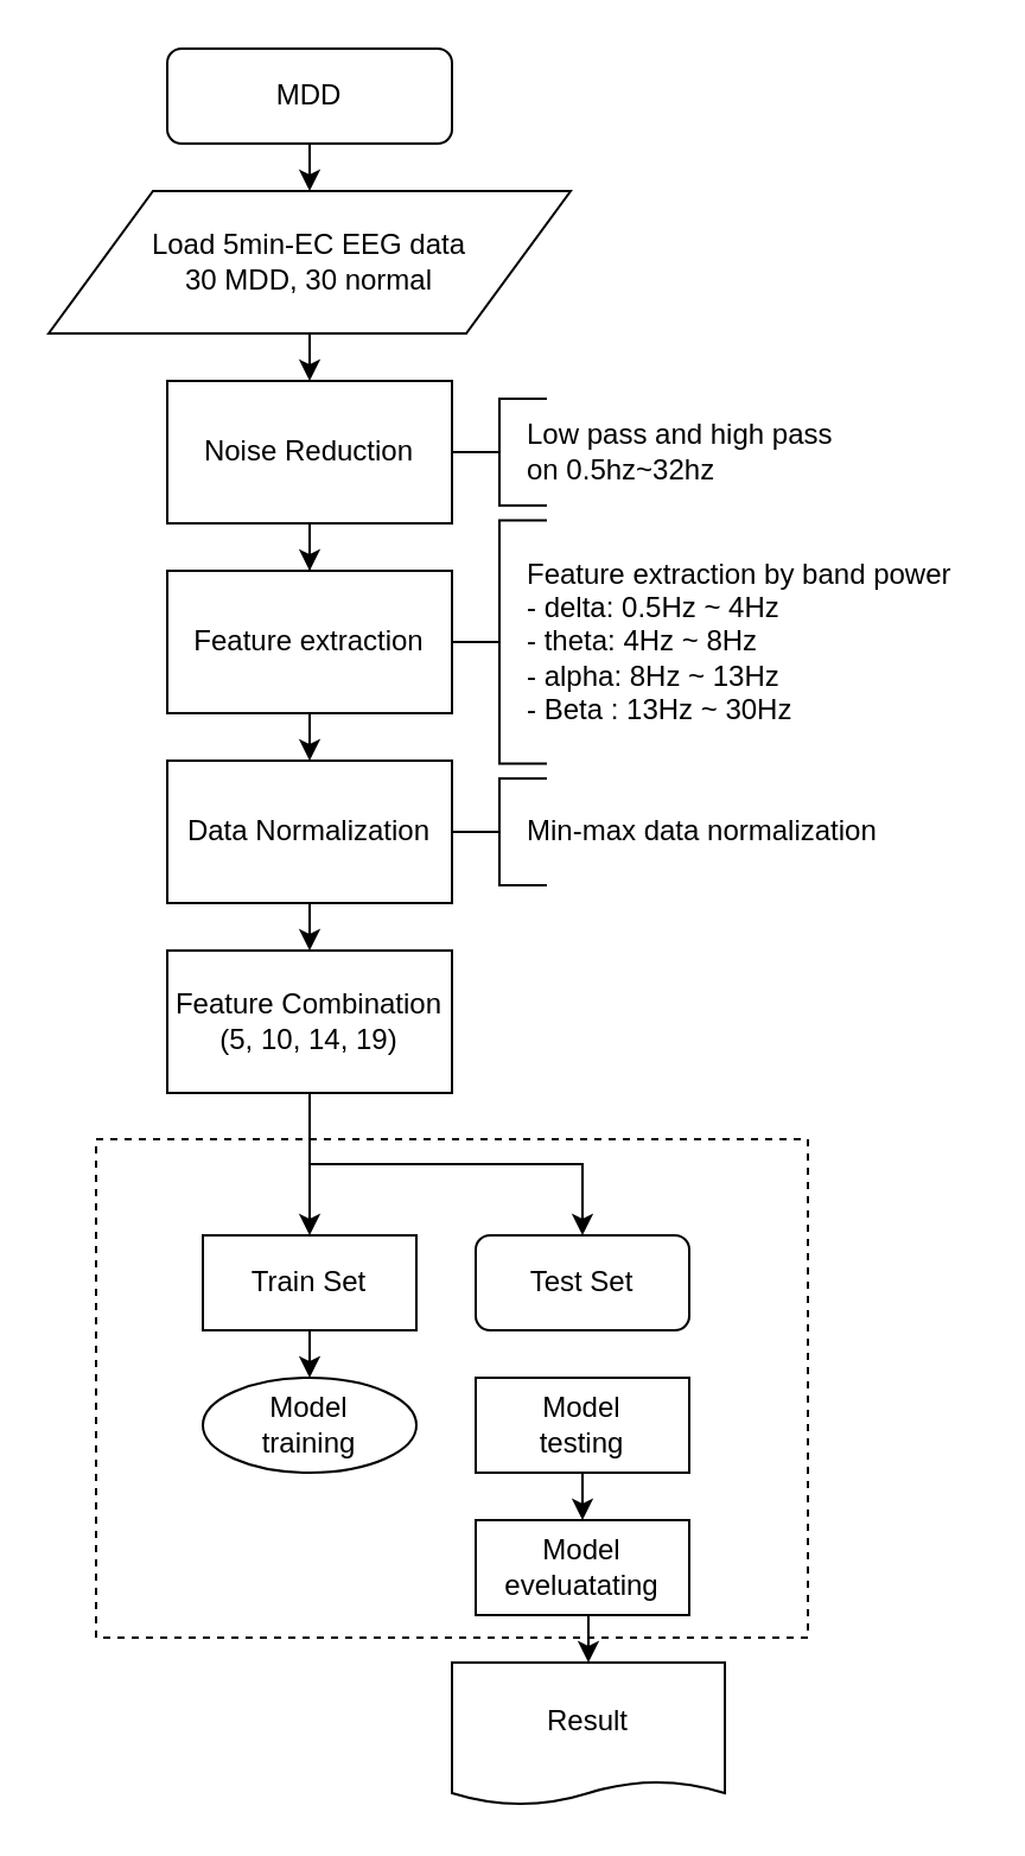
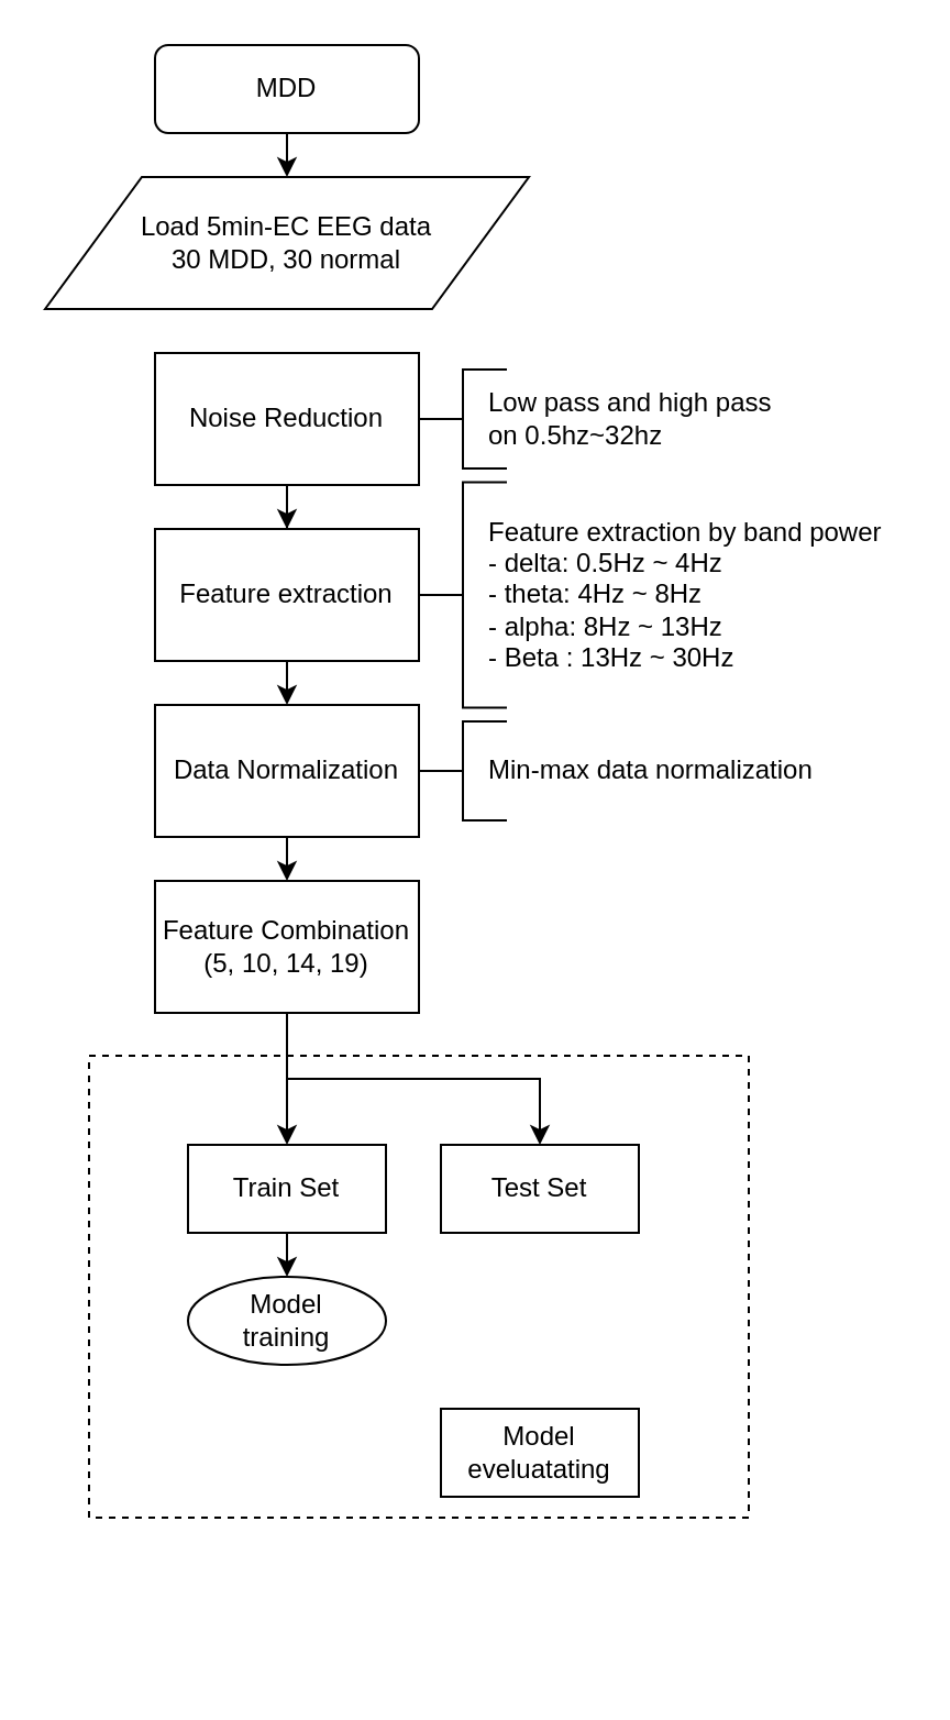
  <mxCell id="0" />
  <mxCell id="1" parent="0" />
  <mxCell id="2" value="" style="rounded=0;whiteSpace=wrap;html=1;dashed=1;" vertex="1" parent="1"><mxGeometry x="40" y="479.5" width="300" height="210" as="geometry" /></mxCell>
  <mxCell id="3" style="edgeStyle=orthogonalEdgeStyle;rounded=0;orthogonalLoop=1;jettySize=auto;html=1;exitX=0.5;exitY=1;exitDx=0;exitDy=0;entryX=0.5;entryY=0;entryDx=0;entryDy=0;" edge="1" parent="1" source="4" target="8"><mxGeometry relative="1" as="geometry" /></mxCell>
  <mxCell id="4" value="MDD" style="rounded=1;whiteSpace=wrap;html=1;fontSize=12;glass=0;strokeWidth=1;shadow=0;" parent="1" vertex="1"><mxGeometry x="70" y="20" width="120" height="40" as="geometry" /></mxCell>
  <mxCell id="5" style="edgeStyle=orthogonalEdgeStyle;rounded=0;orthogonalLoop=1;jettySize=auto;html=1;exitX=0.5;exitY=1;exitDx=0;exitDy=0;" edge="1" parent="1" source="6" target="10"><mxGeometry relative="1" as="geometry" /></mxCell>
  <mxCell id="6" value="Noise Reduction" style="rounded=0;whiteSpace=wrap;html=1;" vertex="1" parent="1"><mxGeometry x="70" y="160" width="120" height="60" as="geometry" /></mxCell>
- <mxCell id="7" style="edgeStyle=orthogonalEdgeStyle;rounded=0;orthogonalLoop=1;jettySize=auto;html=1;exitX=0.5;exitY=1;exitDx=0;exitDy=0;entryX=0.5;entryY=0;entryDx=0;entryDy=0;" edge="1" parent="1" source="8" target="6"><mxGeometry relative="1" as="geometry" /></mxCell>
  <mxCell id="8" value="Load 5min-EC EEG data&lt;br&gt;30 MDD, 30 normal" style="shape=parallelogram;perimeter=parallelogramPerimeter;whiteSpace=wrap;html=1;" vertex="1" parent="1"><mxGeometry x="20" y="80" width="220" height="60" as="geometry" /></mxCell>
  <mxCell id="9" style="edgeStyle=orthogonalEdgeStyle;rounded=0;orthogonalLoop=1;jettySize=auto;html=1;exitX=0.5;exitY=1;exitDx=0;exitDy=0;entryX=0.5;entryY=0;entryDx=0;entryDy=0;" edge="1" parent="1" source="10" target="12"><mxGeometry relative="1" as="geometry" /></mxCell>
  <mxCell id="10" value="Feature extraction" style="rounded=0;whiteSpace=wrap;html=1;" vertex="1" parent="1"><mxGeometry x="70" y="240" width="120" height="60" as="geometry" /></mxCell>
  <mxCell id="11" style="edgeStyle=orthogonalEdgeStyle;rounded=0;orthogonalLoop=1;jettySize=auto;html=1;exitX=0.5;exitY=1;exitDx=0;exitDy=0;entryX=0.5;entryY=0;entryDx=0;entryDy=0;" edge="1" parent="1" source="12" target="15"><mxGeometry relative="1" as="geometry" /></mxCell>
  <mxCell id="12" value="Data Normalization" style="rounded=0;whiteSpace=wrap;html=1;" vertex="1" parent="1"><mxGeometry x="70" y="320" width="120" height="60" as="geometry" /></mxCell>
  <mxCell id="13" style="edgeStyle=orthogonalEdgeStyle;rounded=0;orthogonalLoop=1;jettySize=auto;html=1;exitX=0.5;exitY=1;exitDx=0;exitDy=0;entryX=0.5;entryY=0;entryDx=0;entryDy=0;" edge="1" parent="1" source="15" target="17"><mxGeometry relative="1" as="geometry" /></mxCell>
  <mxCell id="14" style="edgeStyle=orthogonalEdgeStyle;rounded=0;orthogonalLoop=1;jettySize=auto;html=1;exitX=0.5;exitY=1;exitDx=0;exitDy=0;entryX=0.5;entryY=0;entryDx=0;entryDy=0;" edge="1" parent="1" source="15" target="18"><mxGeometry relative="1" as="geometry" /></mxCell>
  <mxCell id="15" value="Feature Combination&lt;br&gt;(5, 10, 14, 19)" style="rounded=0;whiteSpace=wrap;html=1;" vertex="1" parent="1"><mxGeometry x="70" y="400" width="120" height="60" as="geometry" /></mxCell>
  <mxCell id="16" style="edgeStyle=orthogonalEdgeStyle;rounded=0;orthogonalLoop=1;jettySize=auto;html=1;exitX=0.5;exitY=1;exitDx=0;exitDy=0;entryX=0.5;entryY=0;entryDx=0;entryDy=0;" edge="1" parent="1" source="17" target="19"><mxGeometry relative="1" as="geometry" /></mxCell>
  <mxCell id="17" value="Train Set" style="rounded=0;whiteSpace=wrap;html=1;" vertex="1" parent="1"><mxGeometry x="85" y="520" width="90" height="40" as="geometry" /></mxCell>
- <mxCell id="18" value="Test Set" style="whiteSpace=wrap;html=1;rounded=1;" vertex="1" parent="1"><mxGeometry x="200" y="520" width="90" height="40" as="geometry" /></mxCell>
+ <mxCell id="18" value="Test Set" style="rounded=0;whiteSpace=wrap;html=1;" vertex="1" parent="1"><mxGeometry x="200" y="520" width="90" height="40" as="geometry" /></mxCell>
  <mxCell id="19" value="Model&lt;br&gt;training" style="ellipse;whiteSpace=wrap;html=1;" vertex="1" parent="1"><mxGeometry x="85" y="580" width="90" height="40" as="geometry" /></mxCell>
- <mxCell id="20" style="edgeStyle=orthogonalEdgeStyle;rounded=0;orthogonalLoop=1;jettySize=auto;html=1;exitX=0.5;exitY=1;exitDx=0;exitDy=0;entryX=0.5;entryY=0;entryDx=0;entryDy=0;" edge="1" parent="1" source="21" target="23"><mxGeometry relative="1" as="geometry" /></mxCell>
- <mxCell id="21" value="Model&lt;br&gt;testing" style="rounded=0;whiteSpace=wrap;html=1;" vertex="1" parent="1"><mxGeometry x="200" y="580" width="90" height="40" as="geometry" /></mxCell>
- <mxCell id="22" style="edgeStyle=orthogonalEdgeStyle;rounded=0;orthogonalLoop=1;jettySize=auto;html=1;exitX=0.5;exitY=1;exitDx=0;exitDy=0;entryX=0.5;entryY=0;entryDx=0;entryDy=0;" edge="1" parent="1" source="23" target="24"><mxGeometry relative="1" as="geometry" /></mxCell>
  <mxCell id="23" value="Model&lt;br&gt;eveluatating" style="rounded=0;whiteSpace=wrap;html=1;" vertex="1" parent="1"><mxGeometry x="200" y="640" width="90" height="40" as="geometry" /></mxCell>
- <mxCell id="24" value="Result" style="shape=document;whiteSpace=wrap;html=1;boundedLbl=1;size=0.167;" vertex="1" parent="1"><mxGeometry x="190" y="700" width="115" height="60" as="geometry" /></mxCell>
  <mxCell id="25" value="" style="strokeWidth=1;html=1;shape=mxgraph.flowchart.annotation_2;align=left;labelPosition=right;pointerEvents=1;" vertex="1" parent="1"><mxGeometry x="190" y="167.5" width="40" height="45" as="geometry" /></mxCell>
  <mxCell id="26" value="Low pass and high pass &lt;br&gt;on 0.5hz~32hz" style="text;html=1;align=left;verticalAlign=middle;resizable=0;points=[];autosize=1;" vertex="1" parent="1"><mxGeometry x="220" y="175" width="140" height="30" as="geometry" /></mxCell>
  <mxCell id="27" value="" style="strokeWidth=1;html=1;shape=mxgraph.flowchart.annotation_2;align=left;labelPosition=right;pointerEvents=1;" vertex="1" parent="1"><mxGeometry x="190" y="218.75" width="40" height="102.5" as="geometry" /></mxCell>
  <mxCell id="28" value="Feature extraction by band power&lt;br&gt;- delta: 0.5Hz ~ 4Hz&lt;br&gt;- theta: 4Hz ~ 8Hz&lt;br&gt;- alpha: 8Hz ~ 13Hz&lt;br&gt;- Beta : 13Hz ~ 30Hz" style="text;html=1;align=left;verticalAlign=middle;resizable=0;points=[];autosize=1;" vertex="1" parent="1"><mxGeometry x="220" y="230" width="190" height="80" as="geometry" /></mxCell>
  <mxCell id="29" value="" style="strokeWidth=1;html=1;shape=mxgraph.flowchart.annotation_2;align=left;labelPosition=right;pointerEvents=1;" vertex="1" parent="1"><mxGeometry x="190" y="327.5" width="40" height="45" as="geometry" /></mxCell>
  <mxCell id="30" value="Min-max data normalization" style="text;html=1;align=left;verticalAlign=middle;resizable=0;points=[];autosize=1;" vertex="1" parent="1"><mxGeometry x="220" y="340" width="160" height="20" as="geometry" /></mxCell>
